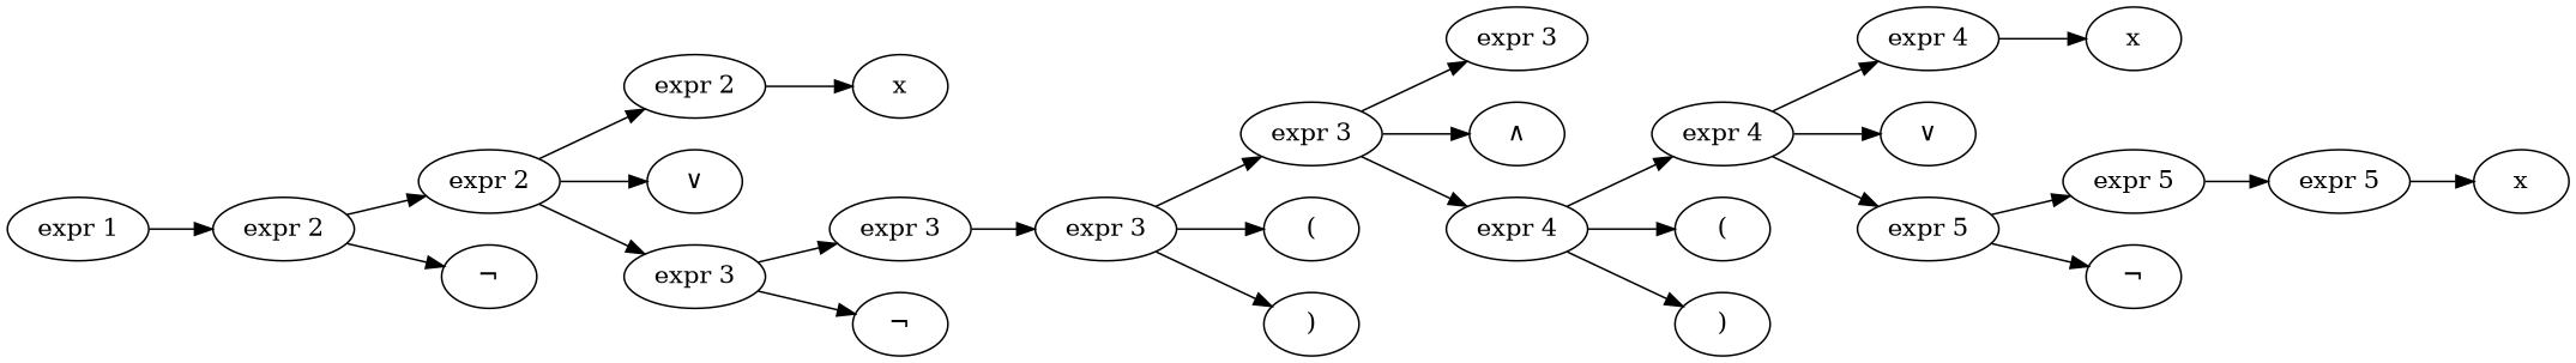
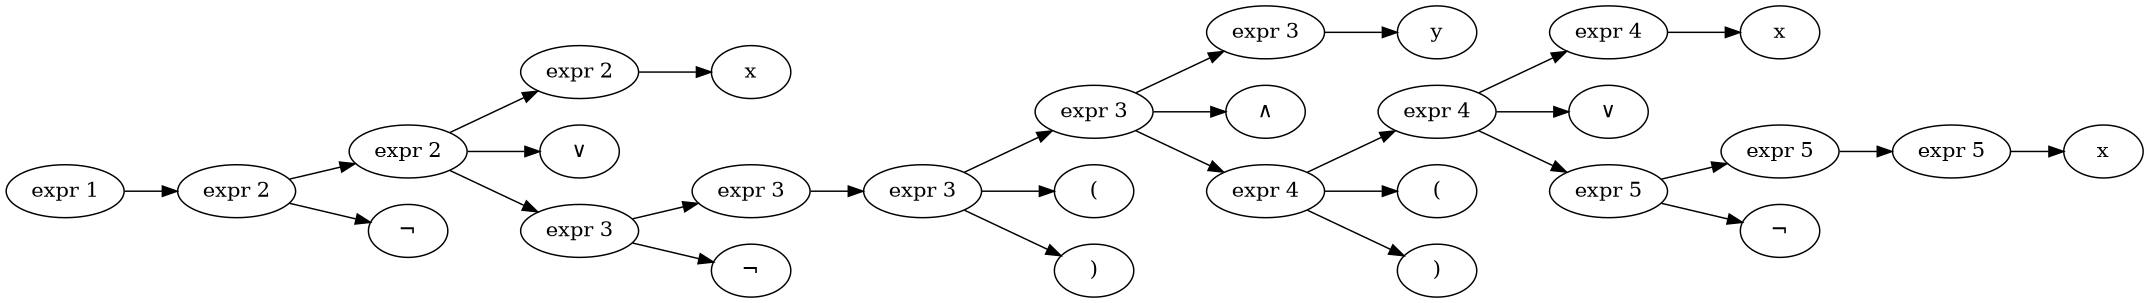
  digraph {
    rankdir=LR
    n1 [label="expr 1"]
    n2 [label="expr 2"]
    n3 [label="expr 2"]
    n4 [label="¬"]
    n5 [label="expr 2"]
    n6 [label="∨"]
    n7 [label="expr 3"]
    n8 [label=x]
    n9 [label="expr 3"]
    n10 [label="¬"]
    n11 [label="expr 3"]
    n12 [label="expr 3"]
    n13 [label="("]
    n14 [label=")"]
    n15 [label="expr 3"]
    n16 [label="∧"]
    n17 [label="expr 4"]
+   n18 [label=y]
    n19 [label="expr 4"]
    n20 [label="("]
    n21 [label=")"]
    n22 [label="expr 4"]
    n23 [label="∨"]
    n24 [label="expr 5"]
    n25 [label=x]
    n26 [label="expr 5"]
    n27 [label="¬"]
    n28 [label="expr 5"]
    n29 [label=x]
    n1 -> n2
    n2 -> n3
    n2 -> n4
    n3 -> n5
    n3 -> n6
    n3 -> n7
    n5 -> n8
    n7 -> n9
    n7 -> n10
    n9 -> n11
    n11 -> n12
    n11 -> n13
    n11 -> n14
    n12 -> n15
    n12 -> n16
    n12 -> n17
+   n15 -> n18
    n17 -> n19
    n17 -> n20
    n17 -> n21
    n19 -> n22
    n19 -> n23
    n19 -> n24
    n22 -> n25
    n24 -> n26
    n24 -> n27
    n26 -> n28
    n28 -> n29
  }
